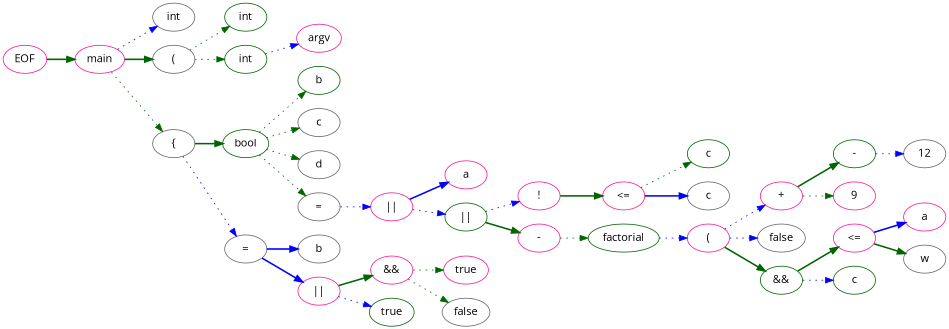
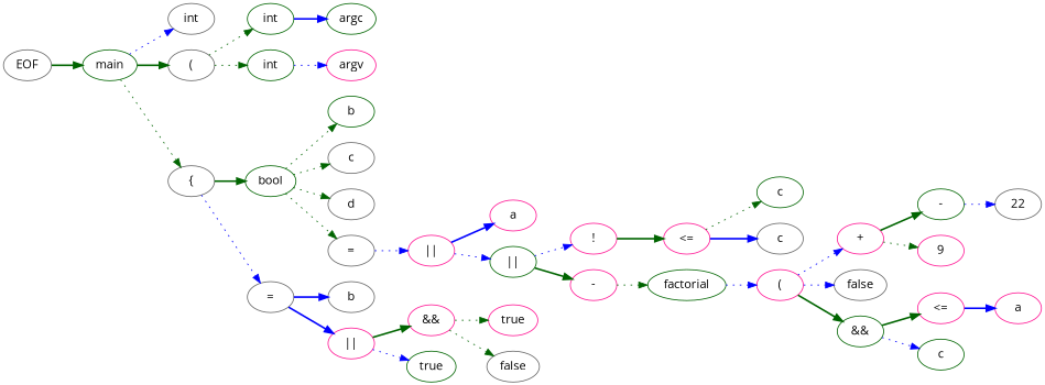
  digraph {
    fontname="Open Sans"
    rankdir=LR
    node [color=deeppink fontname="Open Sans"]
    edge [color=darkgreen fontname="Open Sans" style=dotted]
-   n1 [label=EOF]
-   n2 [label=main]
+   n1 [color=gray40 label=EOF]
+   n2 [color=darkgreen label=main]
    n3 [color=gray40 label=int]
    n4 [color=gray40 label="("]
    n5 [color=gray40 label="{"]
    n6 [color=darkgreen label=int]
    n7 [color=darkgreen label=int]
    n8 [color=darkgreen label=bool]
    n9 [color=gray40 label="="]
+   n10 [color=darkgreen label=argc]
    n11 [label=argv]
    n12 [color=darkgreen label=b]
    n13 [color=gray40 label=c]
    n14 [color=gray40 label=d]
    n15 [color=gray40 label="="]
    n16 [color=gray40 label=b]
    n17 [label="||"]
    n18 [label="||"]
    n19 [label=a]
    n20 [color=darkgreen label="||"]
    n21 [label="!"]
    n22 [label="-"]
    n23 [label="<="]
    n24 [color=darkgreen label=factorial]
    n25 [color=darkgreen label=c]
    n26 [color=gray40 label=c]
    n27 [label="("]
    n28 [label="+"]
    n29 [color=gray40 label=false]
    n30 [color=darkgreen label="&&"]
    n31 [color=darkgreen label="-"]
    n32 [label=9]
    n33 [label="<="]
    n34 [color=darkgreen label=c]
-   n35 [color=gray40 label=12]
+   n35 [color=gray40 label=22]
    n36 [label=a]
-   n37 [color=gray40 label=w]
    n38 [label="&&"]
    n39 [color=darkgreen label=true]
    n40 [label=true]
    n41 [color=gray40 label=false]
    n1 -> n2 [style=bold]
    n2 -> n3 [color=blue]
    n2 -> n4 [style=bold]
    n2 -> n5
    n4 -> n6
    n4 -> n7
    n5 -> n8 [style=bold]
    n5 -> n9 [color=blue]
+   n6 -> n10 [color=blue style=bold]
    n7 -> n11 [color=blue]
    n8 -> n12
    n8 -> n13
    n8 -> n14
    n8 -> n15
    n9 -> n16 [color=blue style=bold]
    n9 -> n17 [color=blue style=bold]
    n15 -> n18 [color=blue]
    n17 -> n38 [style=bold]
    n17 -> n39 [color=blue]
    n18 -> n19 [color=blue style=bold]
    n18 -> n20 [color=blue]
    n20 -> n21 [color=blue]
    n20 -> n22 [style=bold]
    n21 -> n23 [style=bold]
    n22 -> n24
    n23 -> n25
    n23 -> n26 [color=blue style=bold]
    n24 -> n27 [color=blue]
    n27 -> n28 [color=blue]
    n27 -> n29 [color=blue]
    n27 -> n30 [style=bold]
    n28 -> n31 [style=bold]
    n28 -> n32
    n30 -> n33 [style=bold]
    n30 -> n34 [color=blue]
    n31 -> n35 [color=blue]
    n33 -> n36 [color=blue style=bold]
-   n33 -> n37 [style=bold]
    n38 -> n40
    n38 -> n41
  }
